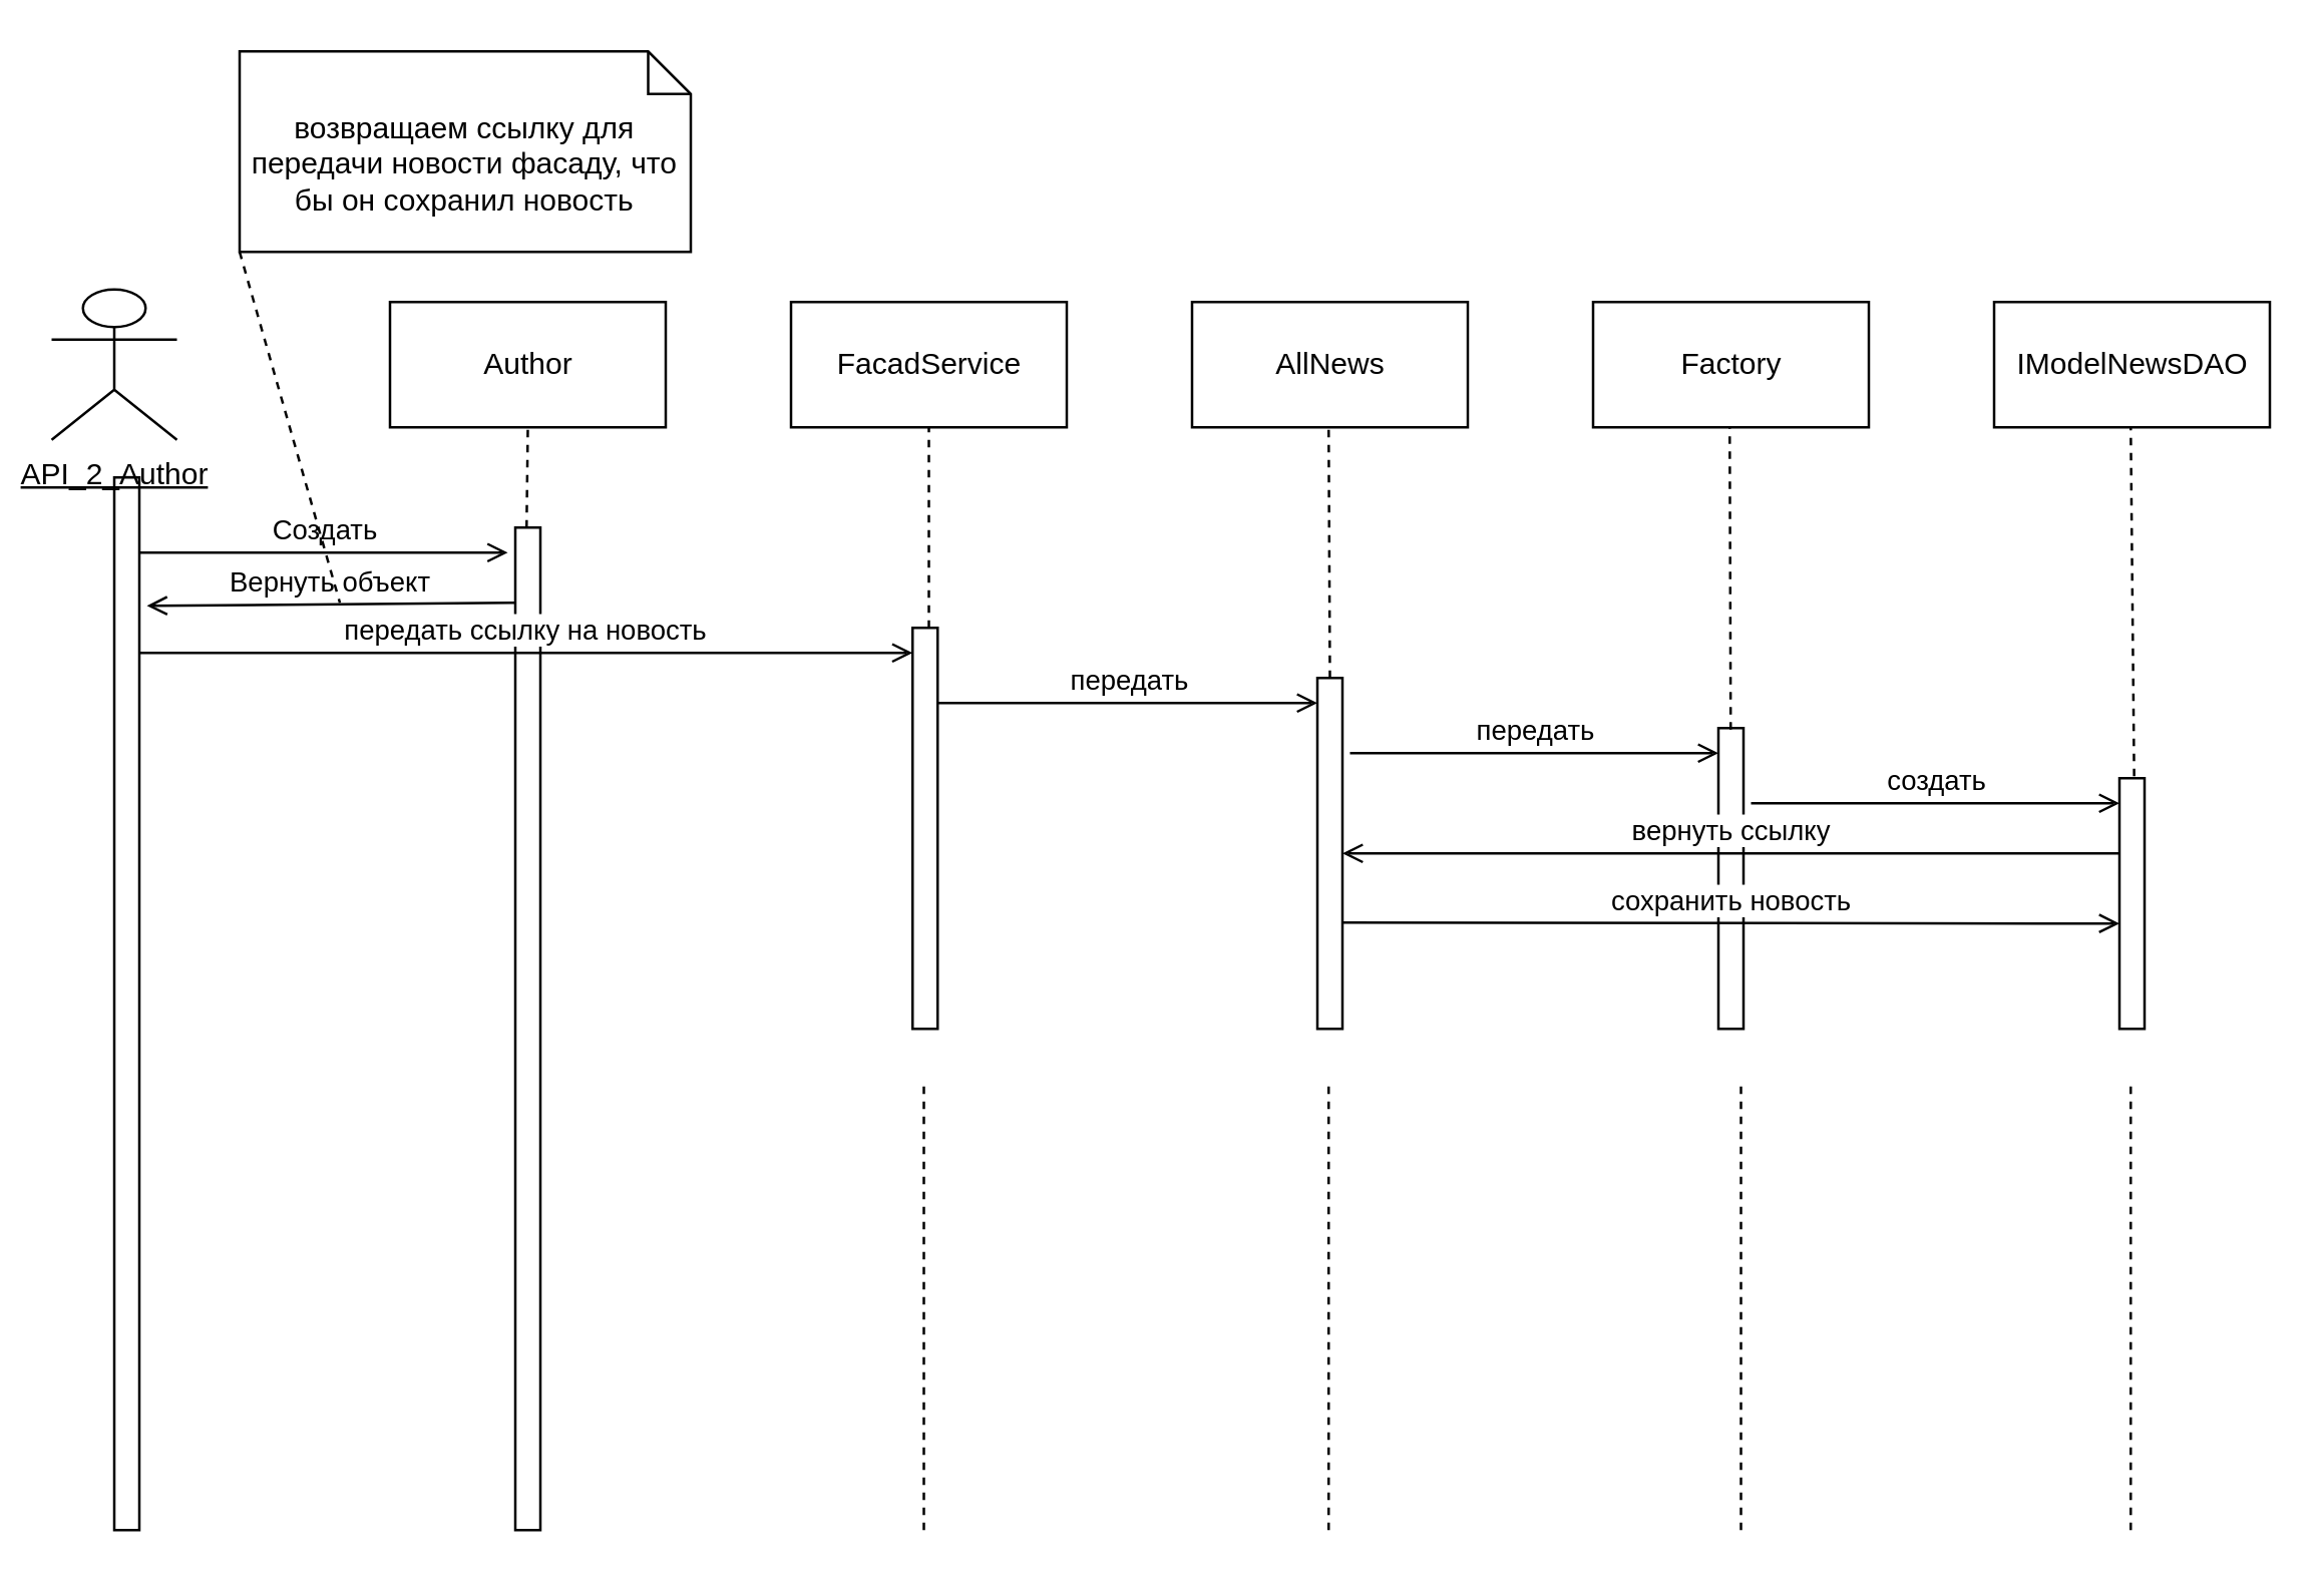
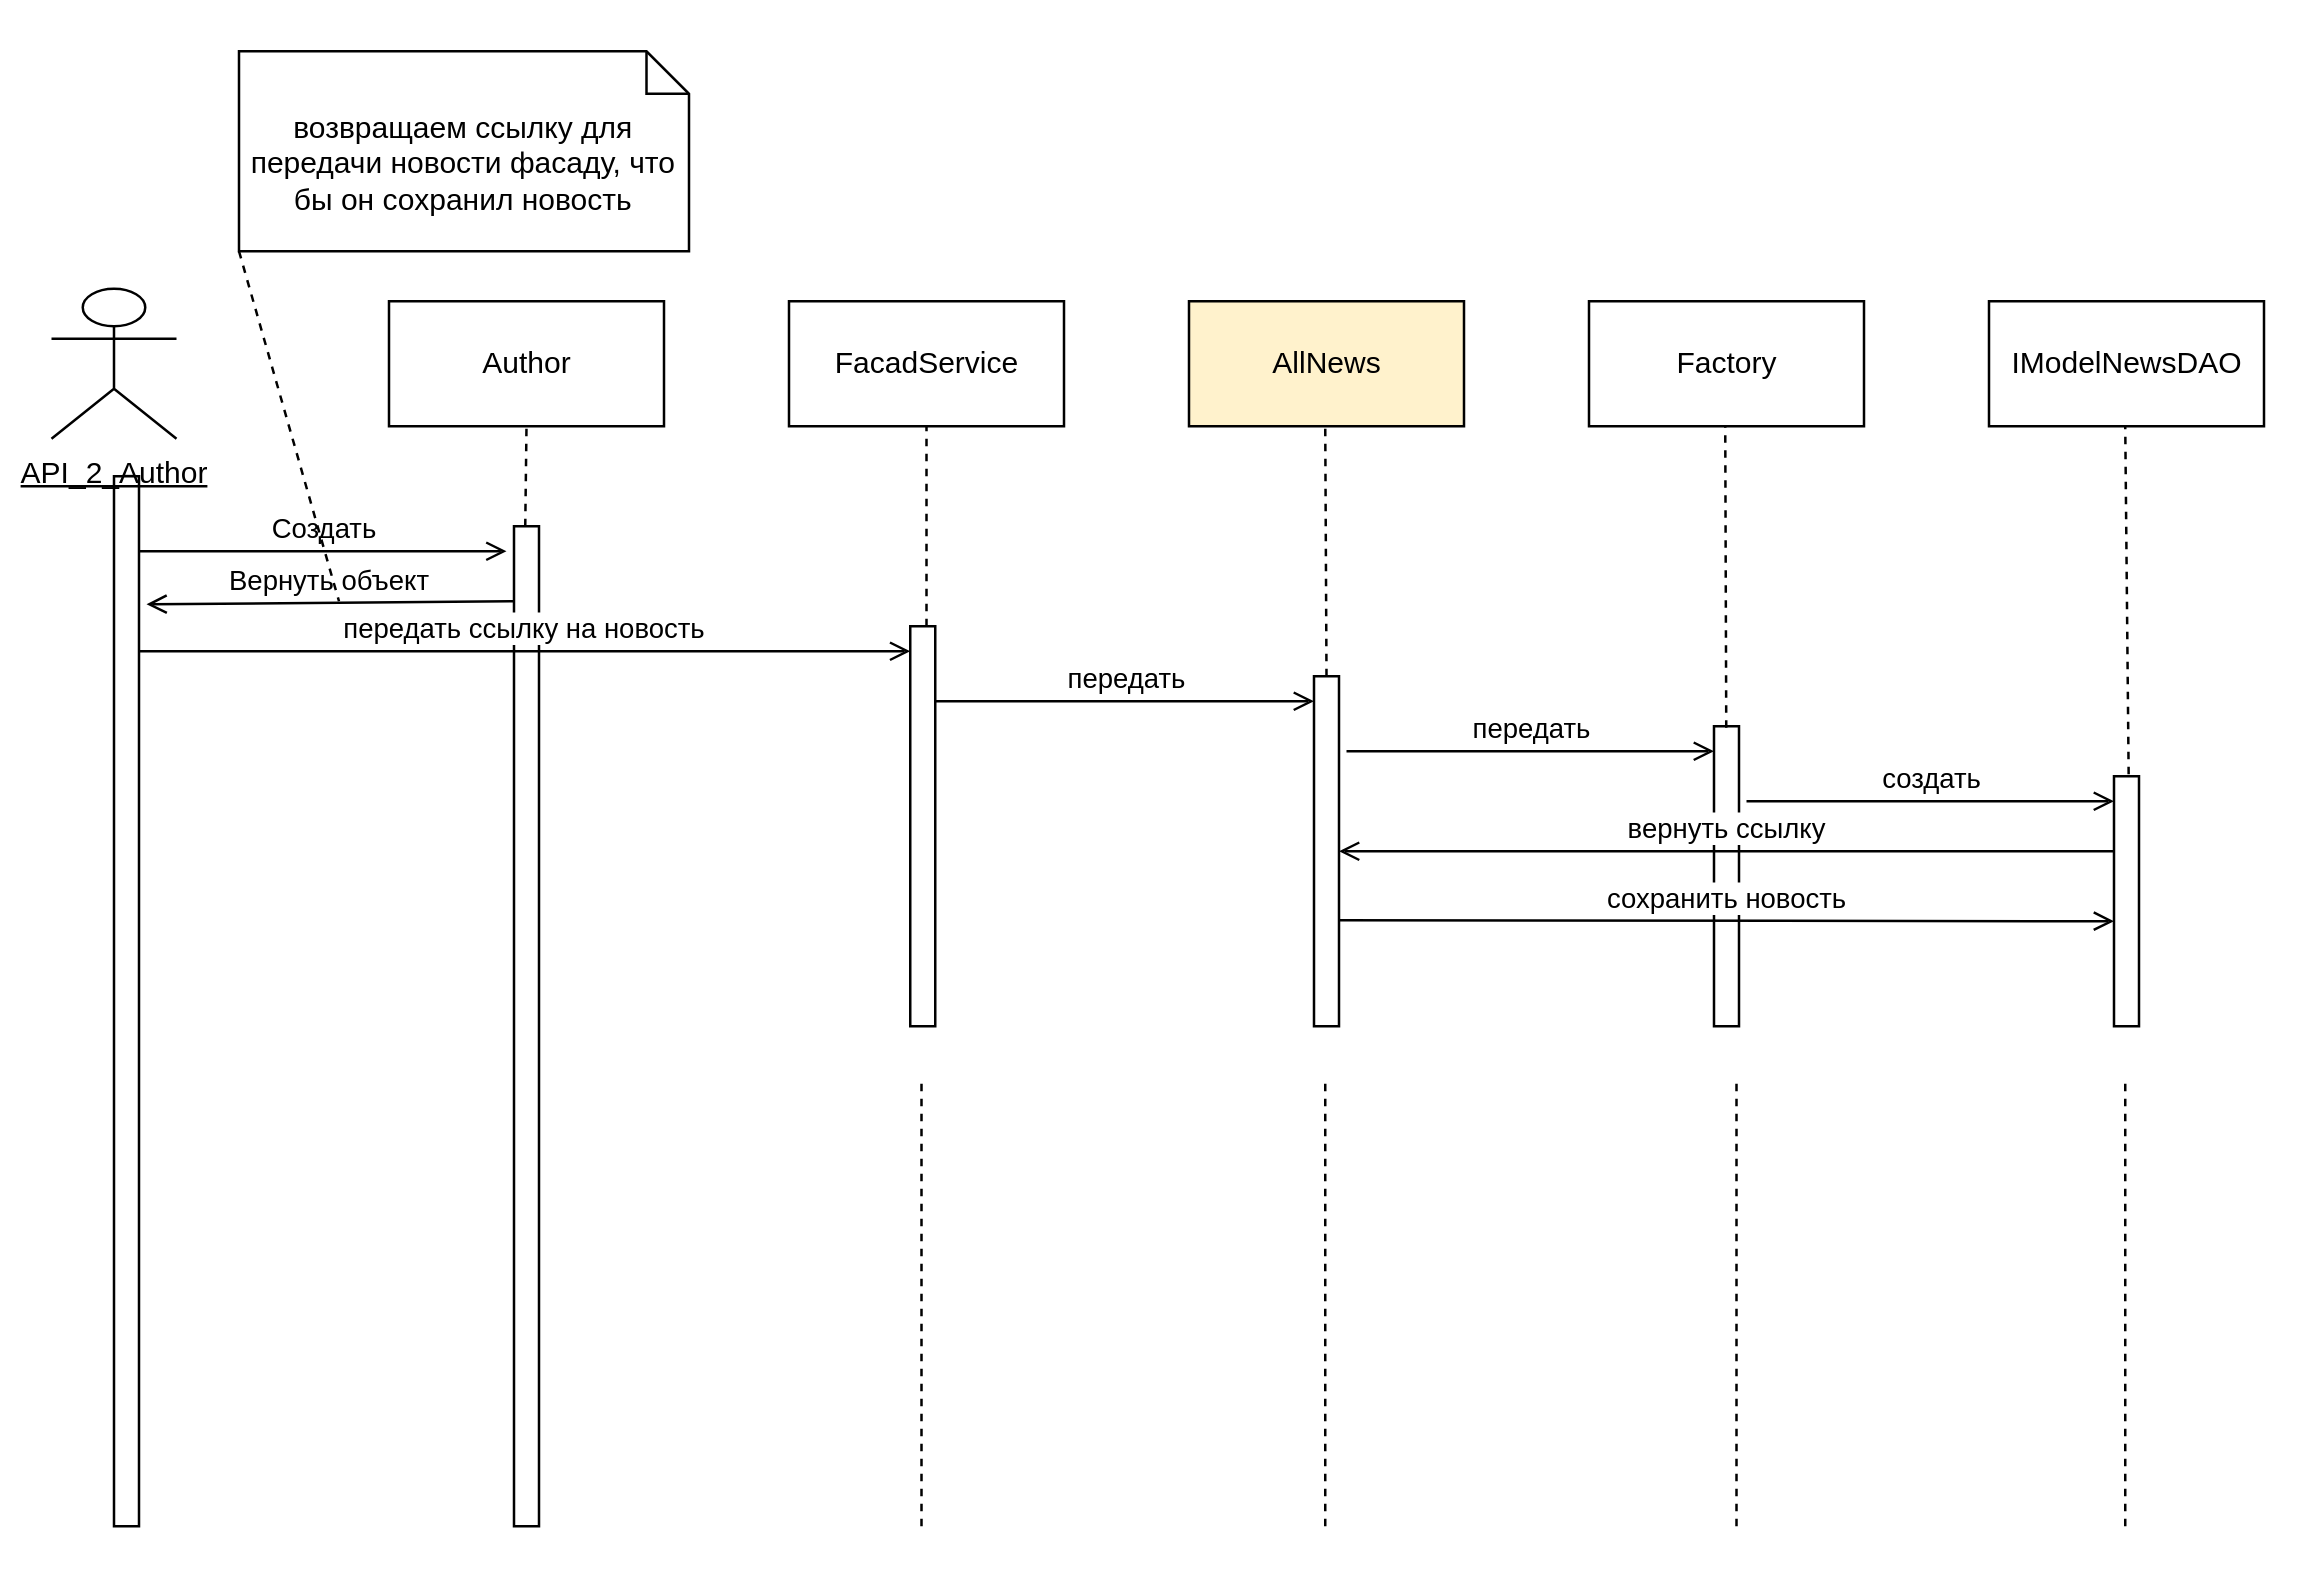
  <mxCell id="0" />
  <mxCell id="1" parent="0" />
  <mxCell id="2" value="FacadService" style="html=1;" vertex="1" parent="1"><mxGeometry x="315" y="120" width="110" height="50" as="geometry" /></mxCell>
  <mxCell id="3" value="Author" style="html=1;" vertex="1" parent="1"><mxGeometry x="155" y="120" width="110" height="50" as="geometry" /></mxCell>
  <mxCell id="4" value="" style="html=1;points=[];perimeter=orthogonalPerimeter;" vertex="1" parent="1"><mxGeometry x="45" y="190" width="10" height="420" as="geometry" /></mxCell>
  <mxCell id="5" value="" style="html=1;points=[];perimeter=orthogonalPerimeter;" vertex="1" parent="1"><mxGeometry x="205" y="210" width="10" height="400" as="geometry" /></mxCell>
  <mxCell id="6" value="" style="html=1;points=[];perimeter=orthogonalPerimeter;" vertex="1" parent="1"><mxGeometry x="363.5" y="250" width="10" height="160" as="geometry" /></mxCell>
  <mxCell id="7" value="&lt;u&gt;API_2_Author&lt;/u&gt;" style="shape=umlActor;verticalLabelPosition=bottom;verticalAlign=top;html=1;outlineConnect=0;" vertex="1" parent="1"><mxGeometry x="20" y="115" width="50" height="60" as="geometry" /></mxCell>
- <mxCell id="8" value="AllNews" style="html=1;" vertex="1" parent="1"><mxGeometry x="475" y="120" width="110" height="50" as="geometry" /></mxCell>
+ <mxCell id="8" value="AllNews" style="html=1;fillColor=#fff2cc;" vertex="1" parent="1"><mxGeometry x="475" y="120" width="110" height="50" as="geometry" /></mxCell>
  <mxCell id="9" value="" style="html=1;points=[];perimeter=orthogonalPerimeter;" vertex="1" parent="1"><mxGeometry x="525" y="270" width="10" height="140" as="geometry" /></mxCell>
  <mxCell id="10" value="Создать" style="html=1;verticalAlign=bottom;endArrow=open;rounded=0;entryX=-0.3;entryY=0.025;entryDx=0;entryDy=0;entryPerimeter=0;endFill=0;" edge="1" parent="1" target="5"><mxGeometry width="80" relative="1" as="geometry"><mxPoint x="55" y="220" as="sourcePoint" /><mxPoint x="135" y="220" as="targetPoint" /></mxGeometry></mxCell>
  <mxCell id="11" value="передать ссылку на новость" style="html=1;verticalAlign=bottom;endArrow=open;rounded=0;entryX=-0.3;entryY=0.025;entryDx=0;entryDy=0;entryPerimeter=0;endFill=0;" edge="1" parent="1"><mxGeometry width="80" relative="1" as="geometry"><mxPoint x="55" y="260" as="sourcePoint" /><mxPoint x="363.5" y="260" as="targetPoint" /></mxGeometry></mxCell>
  <mxCell id="12" value="передать" style="html=1;verticalAlign=bottom;endArrow=open;rounded=0;endFill=0;" edge="1" parent="1"><mxGeometry width="80" relative="1" as="geometry"><mxPoint x="373.5" y="280" as="sourcePoint" /><mxPoint x="525" y="280" as="targetPoint" /></mxGeometry></mxCell>
  <mxCell id="13" value="" style="endArrow=none;html=1;rounded=0;dashed=1;exitX=0.65;exitY=0;exitDx=0;exitDy=0;exitPerimeter=0;" edge="1" parent="1" source="6"><mxGeometry width="50" height="50" relative="1" as="geometry"><mxPoint x="370" y="240" as="sourcePoint" /><mxPoint x="370" y="170" as="targetPoint" /></mxGeometry></mxCell>
  <mxCell id="14" value="" style="endArrow=none;html=1;rounded=0;dashed=1;" edge="1" parent="1"><mxGeometry width="50" height="50" relative="1" as="geometry"><mxPoint x="209.5" y="210" as="sourcePoint" /><mxPoint x="210" y="170" as="targetPoint" /></mxGeometry></mxCell>
  <mxCell id="15" value="Factory" style="html=1;" vertex="1" parent="1"><mxGeometry x="635" y="120" width="110" height="50" as="geometry" /></mxCell>
  <mxCell id="16" value="IModelNewsDAO" style="html=1;" vertex="1" parent="1"><mxGeometry x="795" y="120" width="110" height="50" as="geometry" /></mxCell>
  <mxCell id="17" value="" style="endArrow=none;html=1;rounded=0;dashed=1;" edge="1" parent="1"><mxGeometry width="50" height="50" relative="1" as="geometry"><mxPoint x="530" y="270" as="sourcePoint" /><mxPoint x="529.5" y="170" as="targetPoint" /></mxGeometry></mxCell>
  <mxCell id="18" value="" style="html=1;points=[];perimeter=orthogonalPerimeter;" vertex="1" parent="1"><mxGeometry x="685" y="290" width="10" height="120" as="geometry" /></mxCell>
  <mxCell id="19" value="" style="endArrow=none;html=1;rounded=0;dashed=1;exitX=0.49;exitY=0.005;exitDx=0;exitDy=0;exitPerimeter=0;" edge="1" parent="1" source="18"><mxGeometry width="50" height="50" relative="1" as="geometry"><mxPoint x="690" y="270" as="sourcePoint" /><mxPoint x="689.5" y="170" as="targetPoint" /></mxGeometry></mxCell>
  <mxCell id="20" value="" style="html=1;points=[];perimeter=orthogonalPerimeter;" vertex="1" parent="1"><mxGeometry x="845" y="310" width="10" height="100" as="geometry" /></mxCell>
  <mxCell id="21" value="" style="endArrow=none;html=1;rounded=0;dashed=1;exitX=0.586;exitY=-0.008;exitDx=0;exitDy=0;exitPerimeter=0;" edge="1" parent="1" source="20"><mxGeometry width="50" height="50" relative="1" as="geometry"><mxPoint x="850" y="270" as="sourcePoint" /><mxPoint x="849.5" y="170" as="targetPoint" /></mxGeometry></mxCell>
  <mxCell id="22" value="передать" style="html=1;verticalAlign=bottom;endArrow=open;rounded=0;entryX=-0.3;entryY=0.025;entryDx=0;entryDy=0;entryPerimeter=0;endFill=0;" edge="1" parent="1"><mxGeometry width="80" relative="1" as="geometry"><mxPoint x="538" y="300" as="sourcePoint" /><mxPoint x="685" y="300" as="targetPoint" /></mxGeometry></mxCell>
  <mxCell id="23" value="создать" style="html=1;verticalAlign=bottom;endArrow=open;rounded=0;entryX=-0.3;entryY=0.025;entryDx=0;entryDy=0;entryPerimeter=0;endFill=0;" edge="1" parent="1"><mxGeometry width="80" relative="1" as="geometry"><mxPoint x="698" y="320" as="sourcePoint" /><mxPoint x="845" y="320" as="targetPoint" /></mxGeometry></mxCell>
  <mxCell id="24" value="Вернуть объект" style="html=1;verticalAlign=bottom;endArrow=open;rounded=0;entryX=1.3;entryY=0.122;entryDx=0;entryDy=0;entryPerimeter=0;endFill=0;exitX=0;exitY=0.075;exitDx=0;exitDy=0;exitPerimeter=0;" edge="1" parent="1" source="5" target="4"><mxGeometry width="80" relative="1" as="geometry"><mxPoint x="65" y="270" as="sourcePoint" /><mxPoint x="373.5" y="270" as="targetPoint" /></mxGeometry></mxCell>
  <mxCell id="25" value="вернуть ссылку" style="html=1;verticalAlign=bottom;endArrow=open;rounded=0;endFill=0;" edge="1" parent="1"><mxGeometry width="80" relative="1" as="geometry"><mxPoint x="845" y="340" as="sourcePoint" /><mxPoint x="535" y="340" as="targetPoint" /></mxGeometry></mxCell>
  <mxCell id="26" value="сохранить новость" style="html=1;verticalAlign=bottom;endArrow=open;rounded=0;endFill=0;exitX=1;exitY=0.697;exitDx=0;exitDy=0;exitPerimeter=0;" edge="1" parent="1" source="9"><mxGeometry width="80" relative="1" as="geometry"><mxPoint x="545" y="370" as="sourcePoint" /><mxPoint x="845" y="368" as="targetPoint" /></mxGeometry></mxCell>
  <mxCell id="27" value="" style="endArrow=none;html=1;rounded=0;dashed=1;" edge="1" parent="1"><mxGeometry width="50" height="50" relative="1" as="geometry"><mxPoint x="368" y="610" as="sourcePoint" /><mxPoint x="368" y="430" as="targetPoint" /></mxGeometry></mxCell>
  <mxCell id="28" value="" style="endArrow=none;html=1;rounded=0;dashed=1;" edge="1" parent="1"><mxGeometry width="50" height="50" relative="1" as="geometry"><mxPoint x="529.5" y="610" as="sourcePoint" /><mxPoint x="529.5" y="430" as="targetPoint" /></mxGeometry></mxCell>
  <mxCell id="29" value="" style="endArrow=none;html=1;rounded=0;dashed=1;" edge="1" parent="1"><mxGeometry width="50" height="50" relative="1" as="geometry"><mxPoint x="694" y="610" as="sourcePoint" /><mxPoint x="694" y="430" as="targetPoint" /></mxGeometry></mxCell>
  <mxCell id="30" value="" style="endArrow=none;html=1;rounded=0;dashed=1;" edge="1" parent="1"><mxGeometry width="50" height="50" relative="1" as="geometry"><mxPoint x="849.5" y="610" as="sourcePoint" /><mxPoint x="849.5" y="430" as="targetPoint" /></mxGeometry></mxCell>
  <mxCell id="31" value="возвращаем ссылку для передачи новости фасаду, что бы он сохранил новость" style="shape=note2;boundedLbl=1;whiteSpace=wrap;html=1;size=17;verticalAlign=top;align=center;" vertex="1" parent="1"><mxGeometry x="95" y="20" width="180" height="80" as="geometry" /></mxCell>
  <mxCell id="32" value="" style="endArrow=none;html=1;rounded=0;dashed=1;exitX=0;exitY=1;exitDx=0;exitDy=0;exitPerimeter=0;" edge="1" parent="1" source="31"><mxGeometry width="50" height="50" relative="1" as="geometry"><mxPoint x="-35" y="320" as="sourcePoint" /><mxPoint x="135" y="240" as="targetPoint" /></mxGeometry></mxCell>
